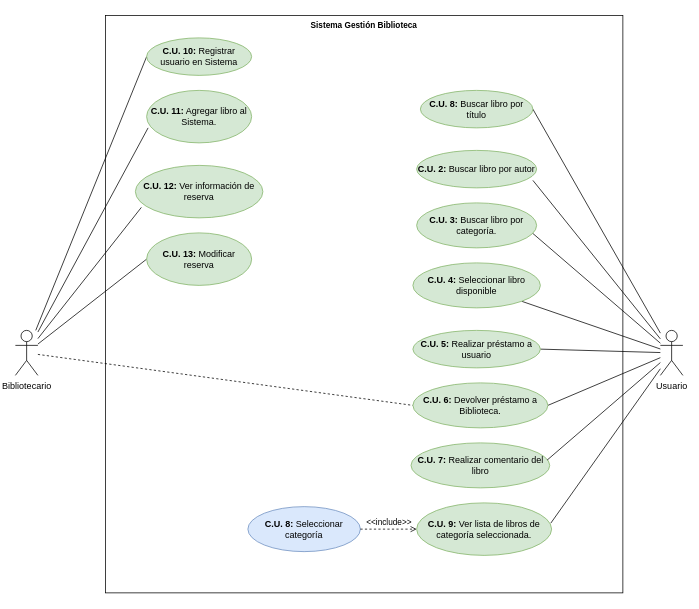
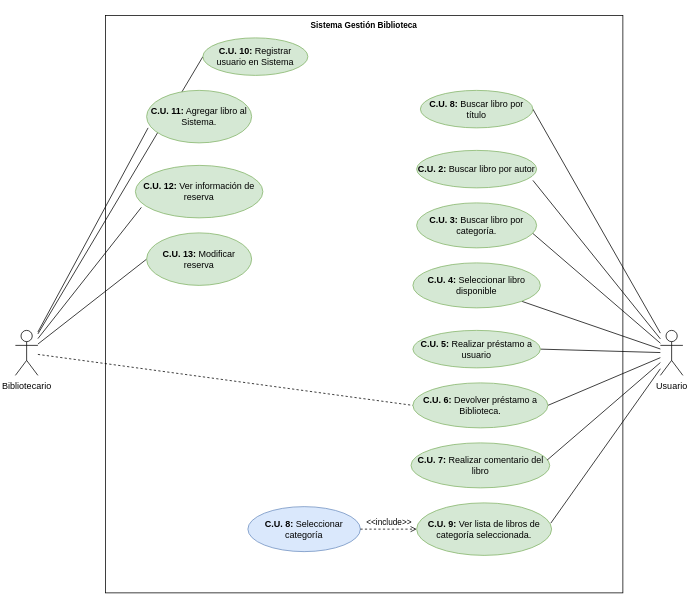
  <mxCell id="0" />
  <mxCell id="1" parent="0" />
  <mxCell id="2" style="rounded=0;orthogonalLoop=1;jettySize=auto;html=1;entryX=0;entryY=0.5;entryDx=0;entryDy=0;endArrow=none;endFill=0;dashed=1;" edge="1" parent="1" source="5" target="17"><mxGeometry relative="1" as="geometry" /></mxCell>
  <mxCell id="3" style="edgeStyle=none;shape=connector;rounded=0;orthogonalLoop=1;jettySize=auto;html=1;entryX=0;entryY=0.5;entryDx=0;entryDy=0;labelBackgroundColor=default;strokeColor=default;align=center;verticalAlign=middle;fontFamily=Helvetica;fontSize=11;fontColor=default;endArrow=none;endFill=0;" edge="1" parent="1" source="5" target="24"><mxGeometry relative="1" as="geometry" /></mxCell>
  <mxCell id="4" style="edgeStyle=none;shape=connector;rounded=0;orthogonalLoop=1;jettySize=auto;html=1;entryX=0;entryY=0.5;entryDx=0;entryDy=0;labelBackgroundColor=default;strokeColor=default;align=center;verticalAlign=middle;fontFamily=Helvetica;fontSize=11;fontColor=default;endArrow=none;endFill=0;" edge="1" parent="1" source="5" target="21"><mxGeometry relative="1" as="geometry" /></mxCell>
  <mxCell id="5" value="Bibliotecario" style="shape=umlActor;html=1;verticalLabelPosition=bottom;verticalAlign=top;align=center;labelBackgroundColor=none;" vertex="1" parent="1"><mxGeometry x="20" y="440" width="30" height="60" as="geometry" /></mxCell>
  <mxCell id="6" style="edgeStyle=none;shape=connector;rounded=0;orthogonalLoop=1;jettySize=auto;html=1;entryX=1;entryY=0.5;entryDx=0;entryDy=0;labelBackgroundColor=default;strokeColor=default;align=center;verticalAlign=middle;fontFamily=Helvetica;fontSize=11;fontColor=default;endArrow=none;endFill=0;" edge="1" parent="1" source="11" target="12"><mxGeometry relative="1" as="geometry" /></mxCell>
  <mxCell id="7" style="edgeStyle=none;shape=connector;rounded=0;orthogonalLoop=1;jettySize=auto;html=1;labelBackgroundColor=default;strokeColor=default;align=center;verticalAlign=middle;fontFamily=Helvetica;fontSize=11;fontColor=default;endArrow=none;endFill=0;entryX=0.963;entryY=0.667;entryDx=0;entryDy=0;entryPerimeter=0;" edge="1" parent="1" source="11" target="14"><mxGeometry relative="1" as="geometry"><mxPoint x="720" y="320" as="targetPoint" /></mxGeometry></mxCell>
  <mxCell id="8" style="edgeStyle=none;shape=connector;rounded=0;orthogonalLoop=1;jettySize=auto;html=1;entryX=1;entryY=1;entryDx=0;entryDy=0;labelBackgroundColor=default;strokeColor=default;align=center;verticalAlign=middle;fontFamily=Helvetica;fontSize=11;fontColor=default;endArrow=none;endFill=0;" edge="1" parent="1" source="11" target="15"><mxGeometry relative="1" as="geometry" /></mxCell>
  <mxCell id="9" style="edgeStyle=none;shape=connector;rounded=0;orthogonalLoop=1;jettySize=auto;html=1;entryX=1;entryY=0.5;entryDx=0;entryDy=0;labelBackgroundColor=default;strokeColor=default;align=center;verticalAlign=middle;fontFamily=Helvetica;fontSize=11;fontColor=default;endArrow=none;endFill=0;" edge="1" parent="1" source="11" target="16"><mxGeometry relative="1" as="geometry" /></mxCell>
  <mxCell id="10" style="edgeStyle=none;shape=connector;rounded=0;orthogonalLoop=1;jettySize=auto;html=1;entryX=1;entryY=0.5;entryDx=0;entryDy=0;labelBackgroundColor=default;strokeColor=default;align=center;verticalAlign=middle;fontFamily=Helvetica;fontSize=11;fontColor=default;endArrow=none;endFill=0;" edge="1" parent="1" source="11" target="17"><mxGeometry relative="1" as="geometry" /></mxCell>
  <mxCell id="11" value="Usuario" style="shape=umlActor;html=1;verticalLabelPosition=bottom;verticalAlign=top;align=center;labelBackgroundColor=none;" vertex="1" parent="1"><mxGeometry x="880" y="440" width="30" height="60" as="geometry" /></mxCell>
  <mxCell id="12" value="&lt;b&gt;C.U. 8:&lt;/b&gt; Buscar libro por título" style="ellipse;whiteSpace=wrap;html=1;fillColor=#d5e8d4;strokeColor=#82b366;" vertex="1" parent="1"><mxGeometry x="560" y="120" width="150" height="50" as="geometry" /></mxCell>
  <mxCell id="13" value="&lt;b&gt;C.U. 2: &lt;/b&gt;Buscar libro por autor" style="ellipse;whiteSpace=wrap;html=1;fillColor=#d5e8d4;strokeColor=#82b366;" vertex="1" parent="1"><mxGeometry x="555" y="200" width="160" height="50" as="geometry" /></mxCell>
  <mxCell id="14" value="&lt;b&gt;C.U. 3: &lt;/b&gt;Buscar libro por categoría." style="ellipse;whiteSpace=wrap;html=1;fillColor=#d5e8d4;strokeColor=#82b366;" vertex="1" parent="1"><mxGeometry x="555" y="270" width="160" height="60" as="geometry" /></mxCell>
  <mxCell id="15" value="&lt;b&gt;C.U. 4:&lt;/b&gt; Seleccionar libro disponible" style="ellipse;whiteSpace=wrap;html=1;fillColor=#d5e8d4;strokeColor=#82b366;" vertex="1" parent="1"><mxGeometry x="550" y="350" width="170" height="60" as="geometry" /></mxCell>
  <mxCell id="16" value="&lt;b&gt;C.U. 5:&lt;/b&gt; Realizar préstamo a usuario" style="ellipse;whiteSpace=wrap;html=1;fillColor=#d5e8d4;strokeColor=#82b366;" vertex="1" parent="1"><mxGeometry x="550" y="440" width="170" height="50" as="geometry" /></mxCell>
  <mxCell id="17" value="&lt;b&gt;C.U. 6:&lt;/b&gt; Devolver préstamo a Biblioteca." style="ellipse;whiteSpace=wrap;html=1;fillColor=#d5e8d4;strokeColor=#82b366;" vertex="1" parent="1"><mxGeometry x="550" y="510" width="180" height="60" as="geometry" /></mxCell>
  <mxCell id="18" value="&lt;b&gt;C.U. 7:&lt;/b&gt; Realizar comentario del libro" style="ellipse;whiteSpace=wrap;html=1;fillColor=#d5e8d4;strokeColor=#82b366;" vertex="1" parent="1"><mxGeometry x="547.5" y="590" width="185" height="60" as="geometry" /></mxCell>
  <mxCell id="19" value="&lt;b&gt;C.U. 8:&lt;/b&gt; Seleccionar categoría" style="ellipse;whiteSpace=wrap;html=1;fillColor=#dae8fc;strokeColor=#6c8ebf;" vertex="1" parent="1"><mxGeometry x="330" y="675" width="150" height="60" as="geometry" /></mxCell>
  <mxCell id="20" value="&lt;b&gt;C.U. 9:&lt;/b&gt; Ver lista de libros de categoría seleccionada." style="ellipse;whiteSpace=wrap;html=1;fillColor=#d5e8d4;strokeColor=#82b366;" vertex="1" parent="1"><mxGeometry x="555" y="670" width="180" height="70" as="geometry" /></mxCell>
- <mxCell id="21" value="&lt;b&gt;C.U. 10:&lt;/b&gt; Registrar usuario en Sistema" style="ellipse;whiteSpace=wrap;html=1;fillColor=#d5e8d4;strokeColor=#82b366;" vertex="1" parent="1"><mxGeometry x="195" y="50" width="140" height="50" as="geometry" /></mxCell>
+ <mxCell id="21" value="&lt;b&gt;C.U. 10:&lt;/b&gt; Registrar usuario en Sistema" style="ellipse;whiteSpace=wrap;html=1;fillColor=#d5e8d4;strokeColor=#82b366;" vertex="1" parent="1"><mxGeometry x="270" y="50" width="140" height="50" as="geometry" /></mxCell>
  <mxCell id="22" value="&lt;b&gt;C.U. 11:&lt;/b&gt; Agregar libro al Sistema." style="ellipse;whiteSpace=wrap;html=1;fillColor=#d5e8d4;strokeColor=#82b366;" vertex="1" parent="1"><mxGeometry x="195" y="120" width="140" height="70" as="geometry" /></mxCell>
  <mxCell id="23" value="&lt;b&gt;C.U. 12:&lt;/b&gt; Ver información de reserva" style="ellipse;whiteSpace=wrap;html=1;fillColor=#d5e8d4;strokeColor=#82b366;" vertex="1" parent="1"><mxGeometry x="180" y="220" width="170" height="70" as="geometry" /></mxCell>
  <mxCell id="24" value="&lt;b&gt;C.U. 13:&lt;/b&gt; Modificar reserva" style="ellipse;whiteSpace=wrap;html=1;fillColor=#d5e8d4;strokeColor=#82b366;" vertex="1" parent="1"><mxGeometry x="195" y="310" width="140" height="70" as="geometry" /></mxCell>
  <mxCell id="25" value="&amp;lt;&amp;lt;include&amp;gt;&amp;gt;" style="edgeStyle=none;html=1;endArrow=open;verticalAlign=bottom;dashed=1;labelBackgroundColor=none;rounded=0;entryX=0;entryY=0.5;entryDx=0;entryDy=0;exitX=1;exitY=0.5;exitDx=0;exitDy=0;" edge="1" parent="1" source="19" target="20"><mxGeometry width="160" relative="1" as="geometry"><mxPoint x="490" y="689.5" as="sourcePoint" /><mxPoint x="650" y="689.5" as="targetPoint" /></mxGeometry></mxCell>
  <mxCell id="26" style="edgeStyle=none;shape=connector;rounded=0;orthogonalLoop=1;jettySize=auto;html=1;entryX=0.047;entryY=0.8;entryDx=0;entryDy=0;entryPerimeter=0;labelBackgroundColor=default;strokeColor=default;align=center;verticalAlign=middle;fontFamily=Helvetica;fontSize=11;fontColor=default;endArrow=none;endFill=0;" edge="1" parent="1" source="5" target="23"><mxGeometry relative="1" as="geometry" /></mxCell>
  <mxCell id="27" style="edgeStyle=none;shape=connector;rounded=0;orthogonalLoop=1;jettySize=auto;html=1;entryX=0.014;entryY=0.714;entryDx=0;entryDy=0;entryPerimeter=0;labelBackgroundColor=default;strokeColor=default;align=center;verticalAlign=middle;fontFamily=Helvetica;fontSize=11;fontColor=default;endArrow=none;endFill=0;" edge="1" parent="1" source="5" target="22"><mxGeometry relative="1" as="geometry" /></mxCell>
  <mxCell id="28" style="edgeStyle=none;shape=connector;rounded=0;orthogonalLoop=1;jettySize=auto;html=1;entryX=0.969;entryY=0.8;entryDx=0;entryDy=0;entryPerimeter=0;labelBackgroundColor=default;strokeColor=default;align=center;verticalAlign=middle;fontFamily=Helvetica;fontSize=11;fontColor=default;endArrow=none;endFill=0;" edge="1" parent="1" source="11" target="13"><mxGeometry relative="1" as="geometry" /></mxCell>
  <mxCell id="29" style="edgeStyle=none;shape=connector;rounded=0;orthogonalLoop=1;jettySize=auto;html=1;entryX=0.981;entryY=0.383;entryDx=0;entryDy=0;entryPerimeter=0;labelBackgroundColor=default;strokeColor=default;align=center;verticalAlign=middle;fontFamily=Helvetica;fontSize=11;fontColor=default;endArrow=none;endFill=0;" edge="1" parent="1" source="11" target="18"><mxGeometry relative="1" as="geometry" /></mxCell>
  <mxCell id="30" style="edgeStyle=none;shape=connector;rounded=0;orthogonalLoop=1;jettySize=auto;html=1;entryX=0.994;entryY=0.386;entryDx=0;entryDy=0;entryPerimeter=0;labelBackgroundColor=default;strokeColor=default;align=center;verticalAlign=middle;fontFamily=Helvetica;fontSize=11;fontColor=default;endArrow=none;endFill=0;" edge="1" parent="1" source="11" target="20"><mxGeometry relative="1" as="geometry" /></mxCell>
  <mxCell id="31" value="Sistema Gestión Biblioteca" style="shape=rect;html=1;verticalAlign=top;fontStyle=1;whiteSpace=wrap;align=center;fontFamily=Helvetica;fontSize=11;fillColor=none;" vertex="1" parent="1"><mxGeometry x="140" width="690" height="770" as="geometry" y="20" /></mxCell>
